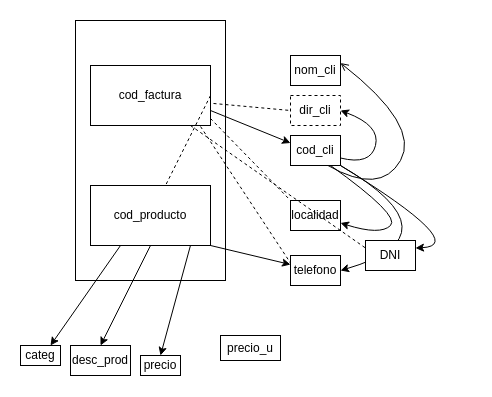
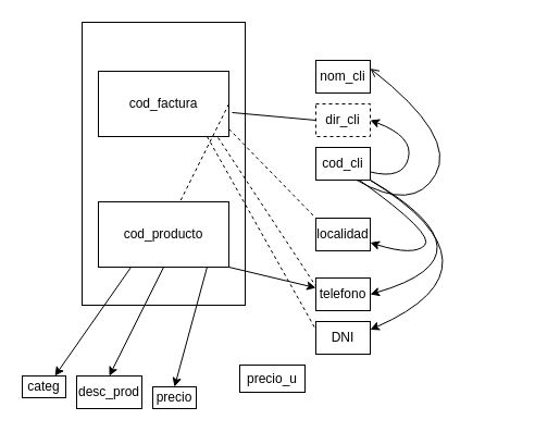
  <mxCell id="0" />
  <mxCell id="1" parent="0" />
  <mxCell id="2" value="cod_factura" style="whiteSpace=wrap;html=1;" vertex="1" parent="1"><mxGeometry x="90" y="65" width="120" height="60" as="geometry" /></mxCell>
  <mxCell id="3" value="cod_producto" style="whiteSpace=wrap;html=1;" vertex="1" parent="1"><mxGeometry x="90" y="185" width="120" height="60" as="geometry" /></mxCell>
  <mxCell id="4" value="" style="whiteSpace=wrap;html=1;fillColor=none;" vertex="1" parent="1"><mxGeometry x="75" y="20" width="150" height="260" as="geometry" /></mxCell>
  <mxCell id="5" value="nom_cli" style="whiteSpace=wrap;html=1;" vertex="1" parent="1"><mxGeometry x="290" y="55" width="50" height="30" as="geometry" /></mxCell>
  <mxCell id="6" value="dir_cli" style="whiteSpace=wrap;html=1;dashed=1;" vertex="1" parent="1"><mxGeometry x="290" y="95" width="50" height="30" as="geometry" /></mxCell>
  <mxCell id="7" value="cod_cli" style="whiteSpace=wrap;html=1;" vertex="1" parent="1"><mxGeometry x="290" y="135" width="50" height="30" as="geometry" /></mxCell>
  <mxCell id="8" value="localidad" style="whiteSpace=wrap;html=1;" vertex="1" parent="1"><mxGeometry x="290" y="200" width="50" height="30" as="geometry" /></mxCell>
  <mxCell id="9" value="telefono" style="whiteSpace=wrap;html=1;" vertex="1" parent="1"><mxGeometry x="290" y="255" width="50" height="30" as="geometry" /></mxCell>
- <mxCell id="10" value="" style="endArrow=classic;html=1;rounded=0;entryX=0;entryY=0.25;entryDx=0;entryDy=0;exitX=1;exitY=0.75;exitDx=0;exitDy=0;" edge="1" parent="1" source="2" target="7"><mxGeometry width="50" height="50" relative="1" as="geometry"><mxPoint x="220" y="90" as="sourcePoint" /><mxPoint x="300" y="40" as="targetPoint" /></mxGeometry></mxCell>
  <mxCell id="11" value="" style="endArrow=none;dashed=1;html=1;rounded=0;exitX=1;exitY=0.5;exitDx=0;exitDy=0;" edge="1" parent="1" source="2" target="3"><mxGeometry width="50" height="50" relative="1" as="geometry"><mxPoint x="300" y="375" as="sourcePoint" /><mxPoint x="350" y="325" as="targetPoint" /></mxGeometry></mxCell>
- <mxCell id="12" value="" style="endArrow=none;dashed=1;html=1;rounded=0;entryX=0;entryY=0.5;entryDx=0;entryDy=0;exitX=1.025;exitY=0.633;exitDx=0;exitDy=0;exitPerimeter=0;" edge="1" parent="1" source="2" target="6"><mxGeometry width="50" height="50" relative="1" as="geometry"><mxPoint x="220" y="105" as="sourcePoint" /><mxPoint x="300" y="80" as="targetPoint" /></mxGeometry></mxCell>
+ <mxCell id="12" value="" style="endArrow=none;dashed=0;html=1;rounded=0;entryX=0;entryY=0.5;entryDx=0;entryDy=0;exitX=1.025;exitY=0.633;exitDx=0;exitDy=0;exitPerimeter=0;" edge="1" parent="1" source="2" target="6"><mxGeometry width="50" height="50" relative="1" as="geometry"><mxPoint x="220" y="105" as="sourcePoint" /><mxPoint x="300" y="80" as="targetPoint" /></mxGeometry></mxCell>
  <mxCell id="13" value="" style="endArrow=none;dashed=1;html=1;rounded=0;entryX=0;entryY=0;entryDx=0;entryDy=0;exitX=1;exitY=0.883;exitDx=0;exitDy=0;exitPerimeter=0;" edge="1" parent="1" source="2" target="8"><mxGeometry width="50" height="50" relative="1" as="geometry"><mxPoint x="230" y="115" as="sourcePoint" /><mxPoint x="310" y="90" as="targetPoint" /></mxGeometry></mxCell>
  <mxCell id="14" value="" style="endArrow=none;dashed=1;html=1;rounded=0;entryX=0;entryY=0.25;entryDx=0;entryDy=0;exitX=0.917;exitY=1.017;exitDx=0;exitDy=0;exitPerimeter=0;" edge="1" parent="1" source="2" target="9"><mxGeometry width="50" height="50" relative="1" as="geometry"><mxPoint x="240" y="125" as="sourcePoint" /><mxPoint x="320" y="100" as="targetPoint" /></mxGeometry></mxCell>
  <mxCell id="15" value="" style="curved=1;endArrow=open;html=1;rounded=0;entryX=1;entryY=0.25;entryDx=0;entryDy=0;exitX=0.75;exitY=1;exitDx=0;exitDy=0;" edge="1" parent="1" source="7" target="5"><mxGeometry width="50" height="50" relative="1" as="geometry"><mxPoint x="410" y="215" as="sourcePoint" /><mxPoint x="350" y="325" as="targetPoint" /><Array as="points"><mxPoint x="380" y="195" /><mxPoint x="420" y="125" /></Array></mxGeometry></mxCell>
  <mxCell id="16" value="" style="curved=1;endArrow=classic;html=1;rounded=0;entryX=1;entryY=0.5;entryDx=0;entryDy=0;exitX=1;exitY=0.75;exitDx=0;exitDy=0;" edge="1" parent="1" source="7" target="6"><mxGeometry width="50" height="50" relative="1" as="geometry"><mxPoint x="338" y="175" as="sourcePoint" /><mxPoint x="350" y="73" as="targetPoint" /><Array as="points"><mxPoint x="370" y="165" /><mxPoint x="380" y="125" /></Array></mxGeometry></mxCell>
  <mxCell id="17" value="" style="curved=1;endArrow=classic;html=1;rounded=0;entryX=1;entryY=0.75;entryDx=0;entryDy=0;" edge="1" parent="1" target="8"><mxGeometry width="50" height="50" relative="1" as="geometry"><mxPoint x="330" y="165" as="sourcePoint" /><mxPoint x="360" y="83" as="targetPoint" /><Array as="points"><mxPoint x="400" y="215" /><mxPoint x="380" y="235" /></Array></mxGeometry></mxCell>
  <mxCell id="18" value="" style="curved=1;endArrow=classic;html=1;rounded=0;entryX=1;entryY=0.5;entryDx=0;entryDy=0;exitX=1;exitY=1;exitDx=0;exitDy=0;exitPerimeter=0;" edge="1" parent="1" source="7" target="9"><mxGeometry width="50" height="50" relative="1" as="geometry"><mxPoint x="340" y="175" as="sourcePoint" /><mxPoint x="350" y="233" as="targetPoint" /><Array as="points"><mxPoint x="460" y="235" /></Array></mxGeometry></mxCell>
  <mxCell id="19" value="categ" style="whiteSpace=wrap;html=1;" vertex="1" parent="1"><mxGeometry x="20" y="345" width="40" height="20" as="geometry" /></mxCell>
  <mxCell id="20" value="desc_prod" style="whiteSpace=wrap;html=1;" vertex="1" parent="1"><mxGeometry x="70" y="345" width="60" height="30" as="geometry" /></mxCell>
  <mxCell id="21" value="precio" style="whiteSpace=wrap;html=1;" vertex="1" parent="1"><mxGeometry x="140" y="355" width="40" height="20" as="geometry" /></mxCell>
  <mxCell id="22" value="" style="endArrow=classic;html=1;rounded=0;exitX=0.25;exitY=1;exitDx=0;exitDy=0;entryX=0.75;entryY=0;entryDx=0;entryDy=0;" edge="1" parent="1" source="3" target="19"><mxGeometry width="50" height="50" relative="1" as="geometry"><mxPoint x="140" y="335" as="sourcePoint" /><mxPoint x="190" y="285" as="targetPoint" /></mxGeometry></mxCell>
  <mxCell id="23" value="" style="endArrow=classic;html=1;rounded=0;entryX=0.5;entryY=0;entryDx=0;entryDy=0;" edge="1" parent="1" target="20"><mxGeometry width="50" height="50" relative="1" as="geometry"><mxPoint x="150" y="245" as="sourcePoint" /><mxPoint x="100" y="345" as="targetPoint" /></mxGeometry></mxCell>
  <mxCell id="24" value="" style="endArrow=classic;html=1;rounded=0;exitX=0.833;exitY=1;exitDx=0;exitDy=0;entryX=0.5;entryY=0;entryDx=0;entryDy=0;exitPerimeter=0;" edge="1" parent="1" source="3" target="21"><mxGeometry width="50" height="50" relative="1" as="geometry"><mxPoint x="140" y="265" as="sourcePoint" /><mxPoint x="110" y="355" as="targetPoint" /></mxGeometry></mxCell>
  <mxCell id="25" value="precio_u" style="whiteSpace=wrap;html=1;" vertex="1" parent="1"><mxGeometry x="220" y="335" width="60" height="25" as="geometry" /></mxCell>
  <mxCell id="26" value="" style="endArrow=classic;html=1;rounded=0;exitX=1;exitY=1;exitDx=0;exitDy=0;" edge="1" parent="1" source="3" target="9"><mxGeometry width="50" height="50" relative="1" as="geometry"><mxPoint x="200" y="255" as="sourcePoint" /><mxPoint x="210" y="350" as="targetPoint" /></mxGeometry></mxCell>
- <mxCell id="27" value="DNI" style="whiteSpace=wrap;html=1;" vertex="1" parent="1"><mxGeometry x="365" y="240" width="50" height="30" as="geometry" /></mxCell>
+ <mxCell id="27" value="DNI" style="whiteSpace=wrap;html=1;" vertex="1" parent="1"><mxGeometry x="290" y="295" width="50" height="30" as="geometry" /></mxCell>
  <mxCell id="28" value="" style="endArrow=none;dashed=1;html=1;rounded=0;entryX=0;entryY=0.25;entryDx=0;entryDy=0;exitX=0.833;exitY=1;exitDx=0;exitDy=0;exitPerimeter=0;" edge="1" parent="1" source="2" target="27"><mxGeometry width="50" height="50" relative="1" as="geometry"><mxPoint x="210" y="136" as="sourcePoint" /><mxPoint x="300" y="273" as="targetPoint" /></mxGeometry></mxCell>
  <mxCell id="29" value="" style="curved=1;endArrow=classic;html=1;rounded=0;entryX=1;entryY=0.25;entryDx=0;entryDy=0;" edge="1" parent="1" target="27"><mxGeometry width="50" height="50" relative="1" as="geometry"><mxPoint x="340" y="165" as="sourcePoint" /><mxPoint x="350" y="280" as="targetPoint" /><Array as="points"><mxPoint x="470" y="245" /></Array></mxGeometry></mxCell>
